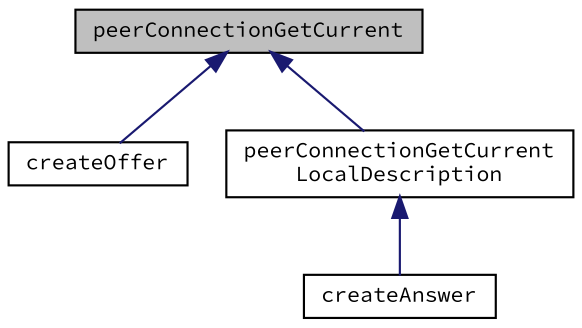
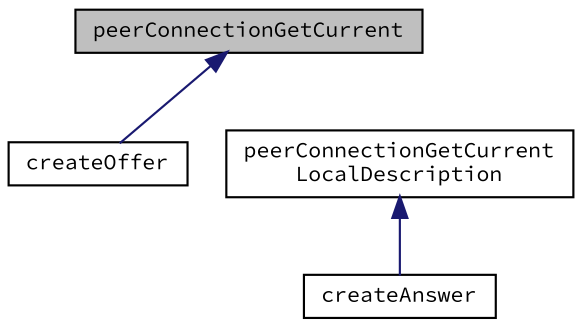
  digraph {
    fontname="Source Code Pro"
    rankdir=TB
    node [color=black fillcolor=white fontname="Source Code Pro" fontsize=10 shape=record style=filled]
    edge [color=midnightblue dir=back fontname="Source Code Pro" fontsize=10 labelfontname=Helvetica labelfontsize=10 style=solid]
    n1 [fillcolor=grey75 fontcolor=black height=0.2 label=peerConnectionGetCurrent width=0.4]
    n2 [height=0.2 label=createOffer width=0.4]
    n3 [height=0.2 label="peerConnectionGetCurrent\lLocalDescription" width=0.4]
    n4 [height=0.2 label=createAnswer width=0.4]
    n1 -> n2
-   n1 -> n3
    n3 -> n4
  }
